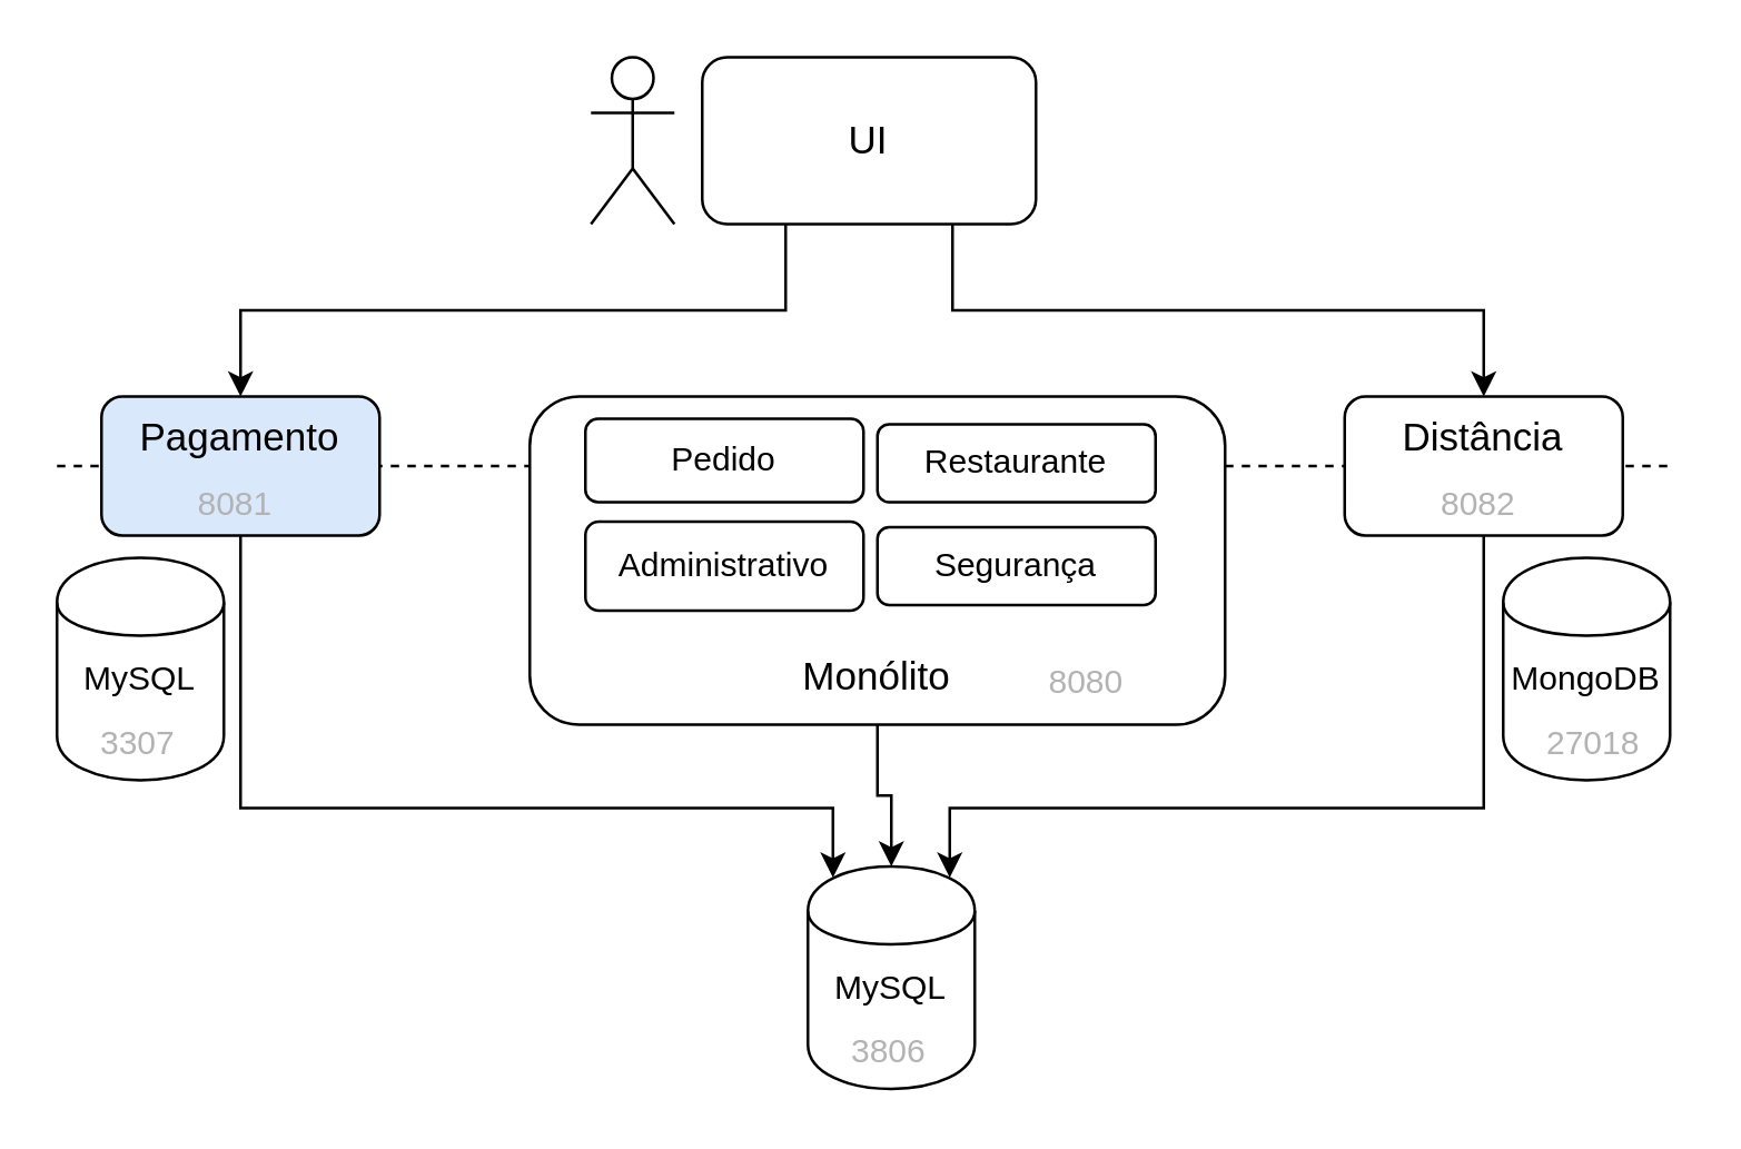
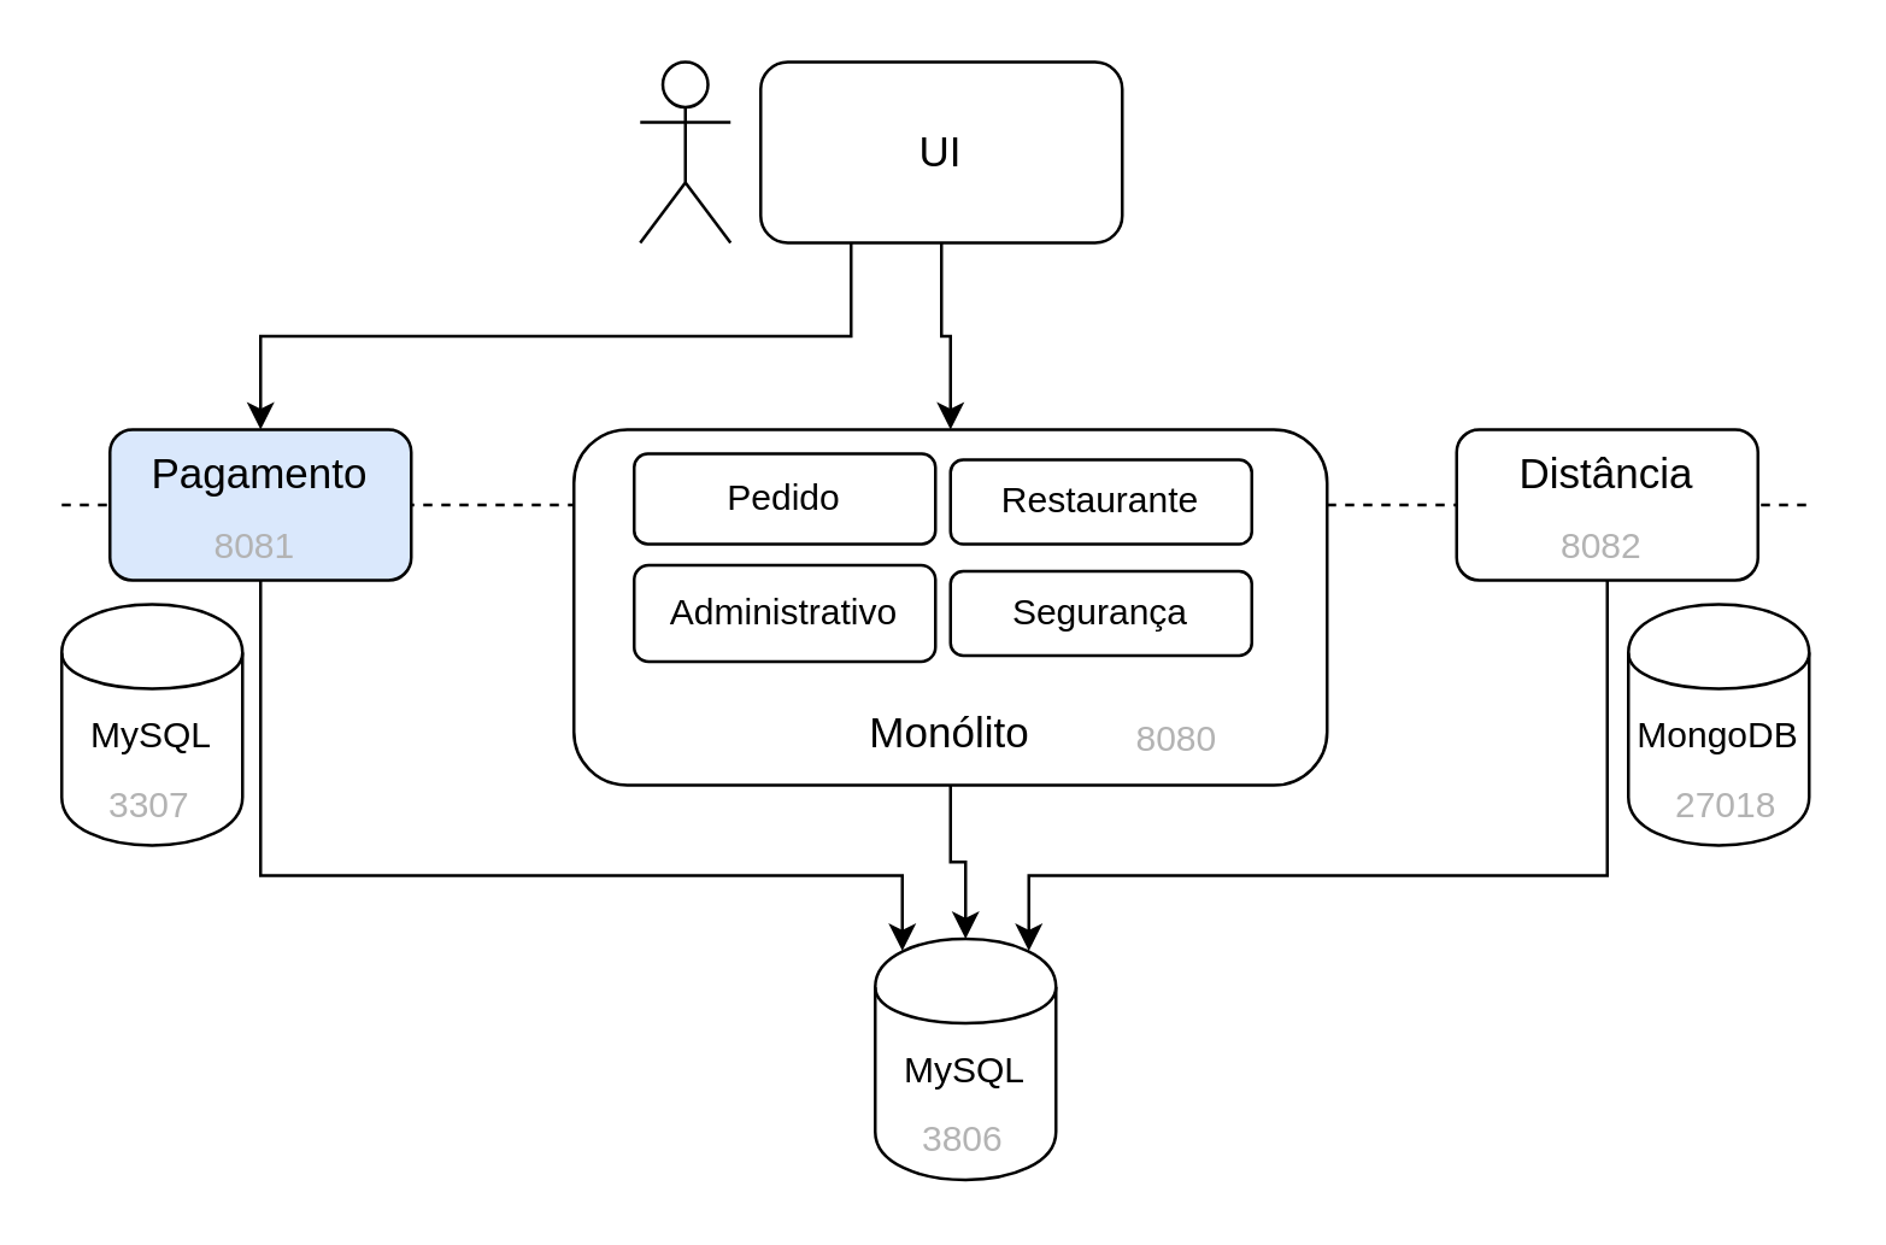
  <mxCell id="0" />
  <mxCell id="1" parent="0" />
  <mxCell id="2" value="" style="endArrow=none;dashed=1;html=1;fontColor=#B3B3B3;" parent="1" edge="1"><mxGeometry width="50" height="50" relative="1" as="geometry"><mxPoint x="20" y="167" as="sourcePoint" /><mxPoint x="600" y="167" as="targetPoint" /></mxGeometry></mxCell>
  <mxCell id="3" style="edgeStyle=orthogonalEdgeStyle;rounded=0;orthogonalLoop=1;jettySize=auto;html=1;exitX=0.5;exitY=1;exitDx=0;exitDy=0;entryX=0.5;entryY=0;entryDx=0;entryDy=0;" parent="1" source="4" target="14" edge="1"><mxGeometry relative="1" as="geometry" /></mxCell>
  <mxCell id="4" value="&lt;font style=&quot;font-size: 14px&quot;&gt;Monólito&lt;/font&gt;" style="rounded=1;whiteSpace=wrap;html=1;verticalAlign=bottom;spacingBottom=6;" parent="1" vertex="1"><mxGeometry x="190" y="142" width="250" height="118" as="geometry" /></mxCell>
  <mxCell id="5" value="Administrativo" style="rounded=1;whiteSpace=wrap;html=1;" parent="1" vertex="1"><mxGeometry x="210" y="187" width="100" height="32" as="geometry" /></mxCell>
  <mxCell id="6" value="Segurança" style="rounded=1;whiteSpace=wrap;html=1;" parent="1" vertex="1"><mxGeometry x="315" y="189" width="100" height="28" as="geometry" /></mxCell>
  <mxCell id="7" value="Pedido" style="rounded=1;whiteSpace=wrap;html=1;" parent="1" vertex="1"><mxGeometry x="210" y="150" width="100" height="30" as="geometry" /></mxCell>
  <mxCell id="8" value="Restaurante" style="rounded=1;whiteSpace=wrap;html=1;" parent="1" vertex="1"><mxGeometry x="315" y="152" width="100" height="28" as="geometry" /></mxCell>
  <mxCell id="9" style="edgeStyle=orthogonalEdgeStyle;rounded=0;orthogonalLoop=1;jettySize=auto;html=1;exitX=0.25;exitY=1;exitDx=0;exitDy=0;entryX=0.5;entryY=0;entryDx=0;entryDy=0;fontColor=#B3B3B3;" parent="1" source="27" target="18" edge="1"><mxGeometry relative="1" as="geometry" /></mxCell>
- <mxCell id="10" style="edgeStyle=orthogonalEdgeStyle;rounded=0;orthogonalLoop=1;jettySize=auto;html=1;exitX=0.75;exitY=1;exitDx=0;exitDy=0;" parent="1" source="27" target="22" edge="1"><mxGeometry relative="1" as="geometry" /></mxCell>
+ <mxCell id="11" style="edgeStyle=orthogonalEdgeStyle;rounded=0;orthogonalLoop=1;jettySize=auto;html=1;exitX=0.5;exitY=1;exitDx=0;exitDy=0;entryX=0.5;entryY=0;entryDx=0;entryDy=0;" parent="1" source="27" target="4" edge="1"><mxGeometry relative="1" as="geometry" /></mxCell>
  <mxCell id="12" value="8080" style="text;html=1;resizable=0;points=[];autosize=1;align=left;verticalAlign=top;spacingTop=-4;fontColor=#B3B3B3;" parent="1" vertex="1"><mxGeometry x="375" y="235" width="40" height="20" as="geometry" /></mxCell>
  <mxCell id="13" value="" style="group" parent="1" vertex="1" connectable="0"><mxGeometry x="290" y="311" width="60" height="80" as="geometry" /></mxCell>
  <mxCell id="14" value="MySQL" style="shape=cylinder;whiteSpace=wrap;html=1;boundedLbl=1;backgroundOutline=1;strokeColor=#000000;fontColor=#000000;verticalAlign=top;spacingTop=6;" parent="13" vertex="1"><mxGeometry width="60" height="80" as="geometry" /></mxCell>
  <mxCell id="15" value="3806" style="text;html=1;resizable=0;points=[];autosize=1;align=left;verticalAlign=top;spacingTop=-4;fontColor=#B3B3B3;" parent="13" vertex="1"><mxGeometry x="14" y="57" width="40" height="20" as="geometry" /></mxCell>
  <mxCell id="16" value="" style="group;fontSize=14;" parent="1" vertex="1" connectable="0"><mxGeometry x="36" y="142" width="100" height="50" as="geometry" /></mxCell>
  <mxCell id="17" value="" style="group" parent="16" vertex="1" connectable="0"><mxGeometry width="100" height="50" as="geometry" /></mxCell>
  <mxCell id="18" value="&lt;font style=&quot;font-size: 14px&quot;&gt;Pagamento&lt;/font&gt;" style="rounded=1;whiteSpace=wrap;html=1;verticalAlign=top;fillColor=#dae8fc;" parent="17" vertex="1"><mxGeometry width="100" height="50" as="geometry" /></mxCell>
  <mxCell id="19" value="8081" style="text;html=1;resizable=0;points=[];autosize=1;align=left;verticalAlign=top;spacingTop=-4;fontColor=#B3B3B3;" parent="17" vertex="1"><mxGeometry x="33" y="29" width="40" height="20" as="geometry" /></mxCell>
  <mxCell id="20" value="" style="group;fontSize=14;" parent="1" vertex="1" connectable="0"><mxGeometry x="483" y="142" width="100" height="50" as="geometry" /></mxCell>
  <mxCell id="21" value="" style="group" parent="20" vertex="1" connectable="0"><mxGeometry width="100" height="50" as="geometry" /></mxCell>
  <mxCell id="22" value="&lt;font style=&quot;font-size: 14px&quot;&gt;Distância&lt;/font&gt;" style="rounded=1;whiteSpace=wrap;html=1;verticalAlign=top;" parent="21" vertex="1"><mxGeometry width="100" height="50" as="geometry" /></mxCell>
  <mxCell id="23" value="8082" style="text;html=1;resizable=0;points=[];autosize=1;align=left;verticalAlign=top;spacingTop=-4;fontColor=#B3B3B3;" parent="21" vertex="1"><mxGeometry x="33" y="29" width="40" height="20" as="geometry" /></mxCell>
  <mxCell id="24" style="edgeStyle=orthogonalEdgeStyle;rounded=0;orthogonalLoop=1;jettySize=auto;html=1;exitX=0.15;exitY=0.05;exitDx=0;exitDy=0;exitPerimeter=0;startArrow=classic;startFill=1;endArrow=none;endFill=0;" parent="1" source="14" target="18" edge="1"><mxGeometry relative="1" as="geometry"><Array as="points"><mxPoint x="299" y="290" /><mxPoint x="86" y="290" /></Array></mxGeometry></mxCell>
  <mxCell id="25" style="edgeStyle=orthogonalEdgeStyle;rounded=0;orthogonalLoop=1;jettySize=auto;html=1;exitX=0.85;exitY=0.05;exitDx=0;exitDy=0;exitPerimeter=0;startArrow=classic;startFill=1;endArrow=none;endFill=0;" parent="1" source="14" target="22" edge="1"><mxGeometry relative="1" as="geometry"><Array as="points"><mxPoint x="341" y="290" /><mxPoint x="533" y="290" /></Array></mxGeometry></mxCell>
  <mxCell id="26" value="" style="group" parent="1" vertex="1" connectable="0"><mxGeometry x="212" y="20" width="160" height="60" as="geometry" /></mxCell>
  <mxCell id="27" value="UI" style="rounded=1;whiteSpace=wrap;html=1;fontSize=14;" parent="26" vertex="1"><mxGeometry x="40" width="120" height="60" as="geometry" /></mxCell>
  <mxCell id="28" value="" style="shape=umlActor;verticalLabelPosition=bottom;labelBackgroundColor=#ffffff;verticalAlign=top;html=1;outlineConnect=0;strokeColor=#000000;fontColor=#000000;" parent="26" vertex="1"><mxGeometry width="30" height="60" as="geometry" /></mxCell>
  <mxCell id="29" value="" style="group" vertex="1" connectable="0" parent="1"><mxGeometry x="20" y="200" width="60" height="80" as="geometry" /></mxCell>
  <mxCell id="30" value="MySQL" style="shape=cylinder;whiteSpace=wrap;html=1;boundedLbl=1;backgroundOutline=1;strokeColor=#000000;fontColor=#000000;verticalAlign=top;spacingTop=6;" vertex="1" parent="29"><mxGeometry width="60" height="80" as="geometry" /></mxCell>
  <mxCell id="31" value="3307" style="text;html=1;resizable=0;points=[];autosize=1;align=left;verticalAlign=top;spacingTop=-4;fontColor=#B3B3B3;" vertex="1" parent="29"><mxGeometry x="14" y="57" width="40" height="20" as="geometry" /></mxCell>
  <mxCell id="32" value="" style="group" vertex="1" connectable="0" parent="1"><mxGeometry x="540" y="200" width="64" height="80" as="geometry" /></mxCell>
  <mxCell id="33" value="MongoDB" style="shape=cylinder;whiteSpace=wrap;html=1;boundedLbl=1;backgroundOutline=1;strokeColor=#000000;fontColor=#000000;verticalAlign=top;spacingTop=6;" vertex="1" parent="32"><mxGeometry width="60" height="80" as="geometry" /></mxCell>
  <mxCell id="34" value="27018" style="text;html=1;resizable=0;points=[];autosize=1;align=left;verticalAlign=top;spacingTop=-4;fontColor=#B3B3B3;" vertex="1" parent="32"><mxGeometry x="14" y="57" width="50" height="20" as="geometry" /></mxCell>
